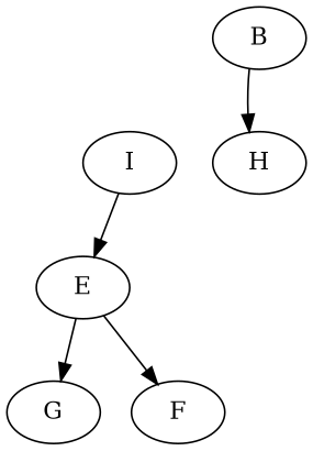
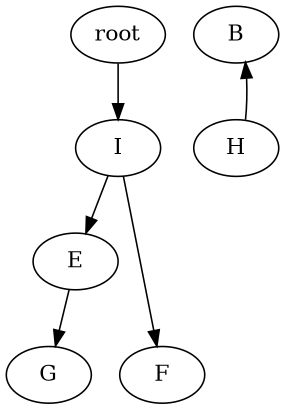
  strict digraph {
+   n1 [label=root]
    n2 [label=I]
    n3 [label=E]
    n4 [label=G]
    n5 [label=F]
    n6 [label=B]
    n7 [label=H]
+   n1 -> n2
    n2 -> n3
    n3 -> n4
-   n3 -> n5
-   n6 -> n7
+   n2 -> n5
+   n7 -> n6
  }
